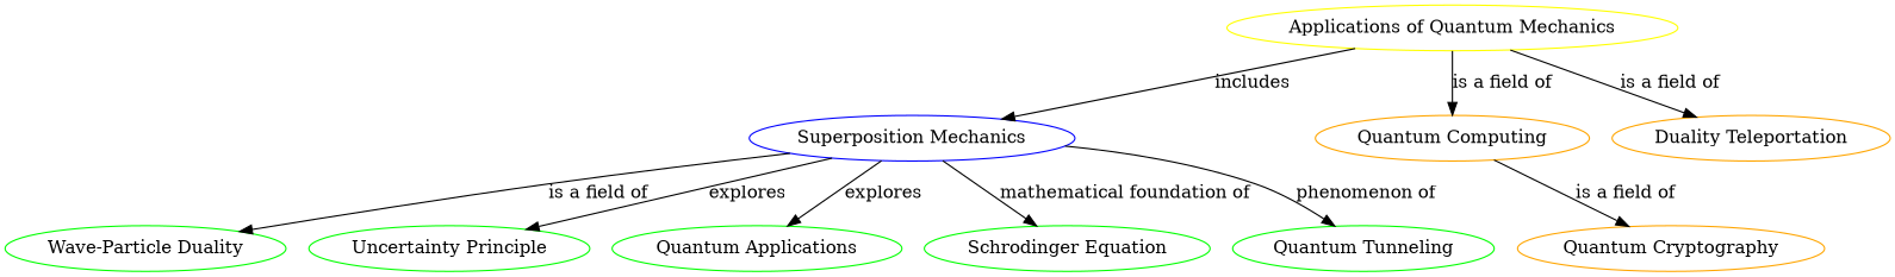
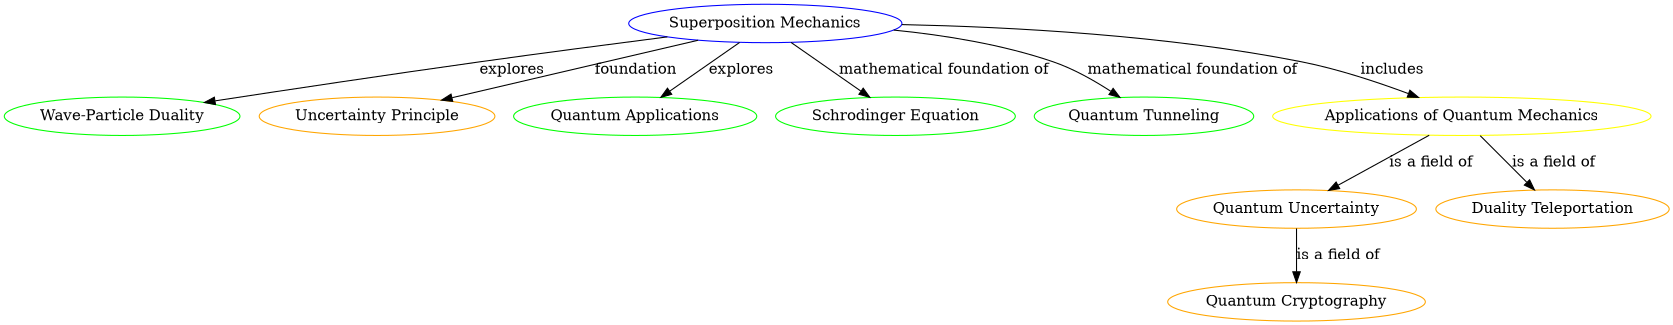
  digraph {
    node [color=green]
    edge [color=black]
    n1 [color=blue label="Superposition Mechanics"]
    n2 [label="Wave-Particle Duality"]
-   n3 [label="Uncertainty Principle"]
+   n3 [color=orange label="Uncertainty Principle"]
    n4 [label="Quantum Applications"]
    n5 [label="Schrodinger Equation"]
    n6 [label="Quantum Tunneling"]
    n7 [color=yellow label="Applications of Quantum Mechanics"]
-   n8 [color=orange label="Quantum Computing"]
+   n8 [color=orange label="Quantum Uncertainty"]
    n9 [color=orange label="Duality Teleportation"]
    n10 [color=orange label="Quantum Cryptography"]
-   n1 -> n2 [label="is a field of"]
-   n1 -> n3 [label=explores]
+   n1 -> n2 [label=explores]
+   n1 -> n3 [label=foundation]
    n1 -> n4 [label=explores]
    n1 -> n5 [label="mathematical foundation of"]
-   n1 -> n6 [label="phenomenon of"]
-   n7 -> n1 [label=includes]
+   n1 -> n6 [label="mathematical foundation of"]
+   n1 -> n7 [label=includes]
    n7 -> n8 [label="is a field of"]
    n7 -> n9 [label="is a field of"]
    n8 -> n10 [label="is a field of"]
  }
